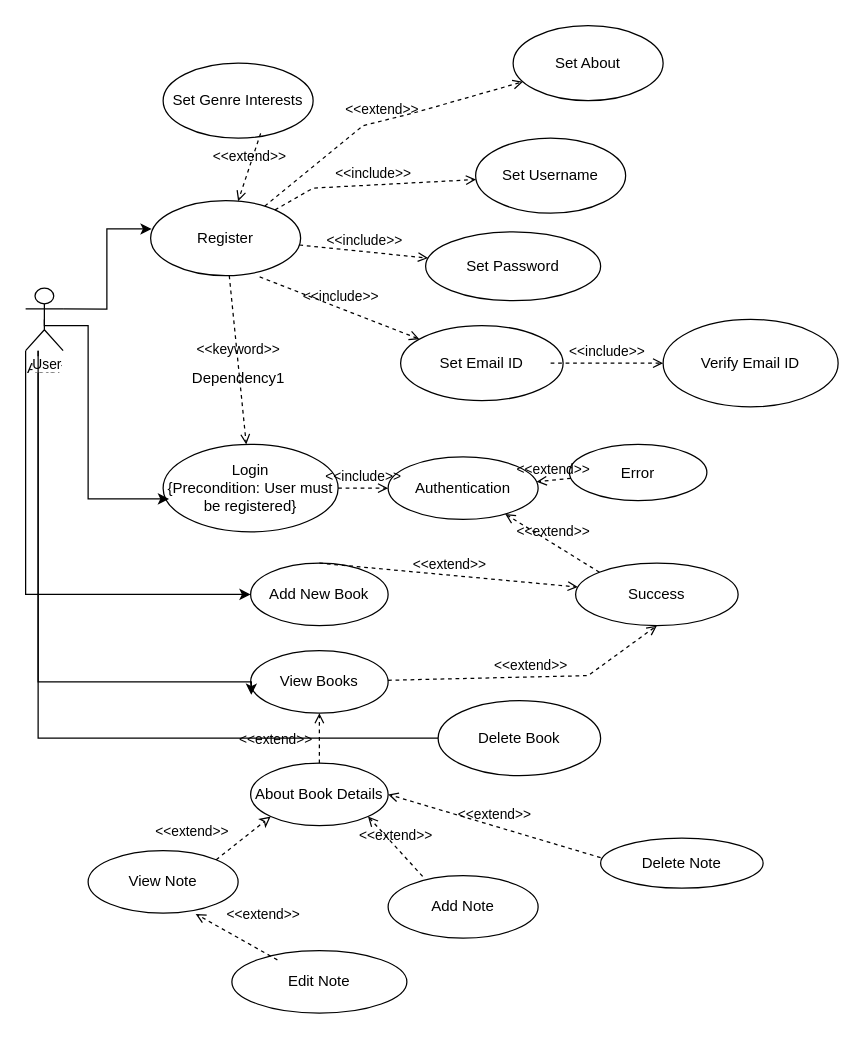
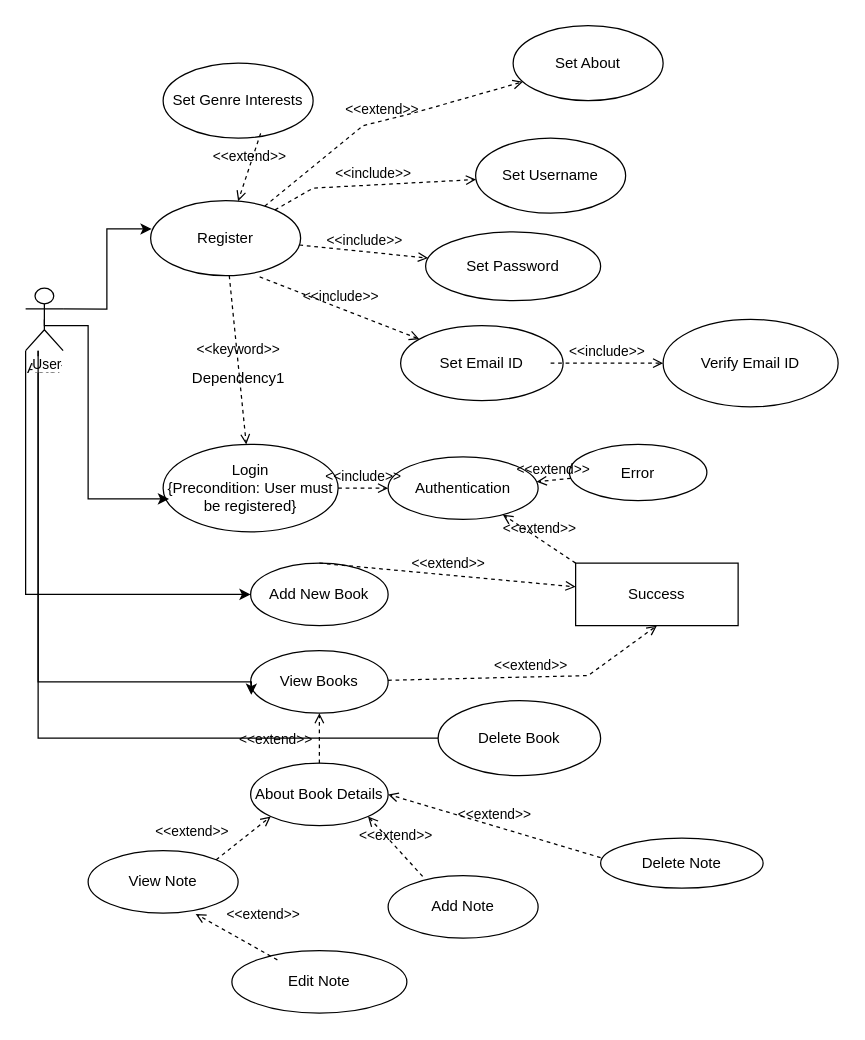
  <mxCell id="0" />
  <mxCell id="1" parent="0" />
  <mxCell id="2" value="Register" style="ellipse;whiteSpace=wrap;html=1;" parent="1" vertex="1"><mxGeometry x="120" y="160" width="120" height="60" as="geometry" /></mxCell>
  <mxCell id="3" style="edgeStyle=orthogonalEdgeStyle;rounded=0;orthogonalLoop=1;jettySize=auto;html=1;exitX=0;exitY=1;exitDx=0;exitDy=0;exitPerimeter=0;entryX=0;entryY=0.5;entryDx=0;entryDy=0;" parent="1" source="5" target="25" edge="1"><mxGeometry relative="1" as="geometry" /></mxCell>
  <mxCell id="4" style="edgeStyle=orthogonalEdgeStyle;rounded=0;orthogonalLoop=1;jettySize=auto;html=1;entryX=0;entryY=1;entryDx=0;entryDy=0;" edge="1" parent="1" source="5" target="43"><mxGeometry relative="1" as="geometry"><Array as="points"><mxPoint x="30" y="590" /><mxPoint x="369" y="590" /></Array></mxGeometry></mxCell>
  <mxCell id="5" value="Actor" style="shape=umlActor;verticalLabelPosition=bottom;verticalAlign=top;html=1;" parent="1" vertex="1"><mxGeometry x="20" y="230" width="30" height="50" as="geometry" /></mxCell>
  <mxCell id="6" value="Set Username" style="ellipse;whiteSpace=wrap;html=1;" parent="1" vertex="1"><mxGeometry x="380" y="110" width="120" height="60" as="geometry" /></mxCell>
  <mxCell id="7" value="&amp;lt;&amp;lt;include&amp;gt;&amp;gt;" style="html=1;verticalAlign=bottom;labelBackgroundColor=none;endArrow=open;endFill=0;dashed=1;rounded=0;" parent="1" source="2" target="6" edge="1"><mxGeometry width="160" relative="1" as="geometry"><mxPoint x="280" y="360" as="sourcePoint" /><mxPoint x="440" y="360" as="targetPoint" /><Array as="points"><mxPoint x="250" y="150" /></Array></mxGeometry></mxCell>
  <mxCell id="8" value="&amp;lt;&amp;lt;include&amp;gt;&amp;gt;" style="html=1;verticalAlign=bottom;labelBackgroundColor=none;endArrow=open;endFill=0;dashed=1;rounded=0;exitX=0.727;exitY=1.017;exitDx=0;exitDy=0;exitPerimeter=0;" parent="1" source="2" target="11" edge="1"><mxGeometry width="160" relative="1" as="geometry"><mxPoint x="280" y="360" as="sourcePoint" /><mxPoint x="440" y="360" as="targetPoint" /></mxGeometry></mxCell>
  <mxCell id="9" value="&amp;lt;&amp;lt;include&amp;gt;&amp;gt;" style="html=1;verticalAlign=bottom;labelBackgroundColor=none;endArrow=open;endFill=0;dashed=1;rounded=0;" parent="1" source="2" target="10" edge="1"><mxGeometry width="160" relative="1" as="geometry"><mxPoint x="280" y="360" as="sourcePoint" /><mxPoint x="390" y="200" as="targetPoint" /></mxGeometry></mxCell>
  <mxCell id="10" value="Set Password" style="ellipse;whiteSpace=wrap;html=1;" parent="1" vertex="1"><mxGeometry x="340" y="185" width="140" height="55" as="geometry" /></mxCell>
  <mxCell id="11" value="Set Email ID" style="ellipse;whiteSpace=wrap;html=1;" parent="1" vertex="1"><mxGeometry x="320" y="260" width="130" height="60" as="geometry" /></mxCell>
  <mxCell id="12" value="&amp;lt;&amp;lt;include&amp;gt;&amp;gt;" style="html=1;verticalAlign=bottom;labelBackgroundColor=none;endArrow=open;endFill=0;dashed=1;rounded=0;" parent="1" target="13" edge="1"><mxGeometry width="160" relative="1" as="geometry"><mxPoint x="440" y="290" as="sourcePoint" /><mxPoint x="600" y="290" as="targetPoint" /></mxGeometry></mxCell>
  <mxCell id="13" value="Verify Email ID" style="ellipse;whiteSpace=wrap;html=1;" parent="1" vertex="1"><mxGeometry x="530" y="255" width="140" height="70" as="geometry" /></mxCell>
  <mxCell id="14" value="Login&lt;div&gt;{Precondition: User must be registered}&lt;/div&gt;" style="ellipse;whiteSpace=wrap;html=1;" parent="1" vertex="1"><mxGeometry x="130" y="355" width="140" height="70" as="geometry" /></mxCell>
  <mxCell id="15" value="Set Genre Interests" style="ellipse;whiteSpace=wrap;html=1;" parent="1" vertex="1"><mxGeometry x="130" width="120" height="60" as="geometry" y="50" /></mxCell>
  <mxCell id="16" value="&amp;lt;&amp;lt;extend&amp;gt;&amp;gt;" style="html=1;verticalAlign=bottom;labelBackgroundColor=none;endArrow=open;endFill=0;dashed=1;rounded=0;exitX=0.65;exitY=0.937;exitDx=0;exitDy=0;exitPerimeter=0;" parent="1" source="15" target="2" edge="1"><mxGeometry width="160" relative="1" as="geometry"><mxPoint x="280" y="340" as="sourcePoint" /><mxPoint x="440" y="340" as="targetPoint" /></mxGeometry></mxCell>
  <mxCell id="17" value="Set About" style="ellipse;whiteSpace=wrap;html=1;" parent="1" vertex="1"><mxGeometry x="410" y="20" width="120" height="60" as="geometry" /></mxCell>
  <mxCell id="18" value="&amp;lt;&amp;lt;extend&amp;gt;&amp;gt;" style="html=1;verticalAlign=bottom;labelBackgroundColor=none;endArrow=open;endFill=0;dashed=1;rounded=0;" parent="1" source="2" target="17" edge="1"><mxGeometry width="160" relative="1" as="geometry"><mxPoint x="280" y="340" as="sourcePoint" /><mxPoint x="440" y="340" as="targetPoint" /><Array as="points"><mxPoint x="290" y="100" /><mxPoint x="330" y="90" /></Array></mxGeometry></mxCell>
  <mxCell id="19" value="Authentication" style="ellipse;whiteSpace=wrap;html=1;" parent="1" vertex="1"><mxGeometry x="310" y="365" width="120" height="50" as="geometry" /></mxCell>
  <mxCell id="20" value="&amp;lt;&amp;lt;include&amp;gt;&amp;gt;" style="html=1;verticalAlign=bottom;labelBackgroundColor=none;endArrow=open;endFill=0;dashed=1;rounded=0;" parent="1" source="14" target="19" edge="1"><mxGeometry width="160" relative="1" as="geometry"><mxPoint x="280" y="420" as="sourcePoint" /><mxPoint x="330" y="390" as="targetPoint" /></mxGeometry></mxCell>
  <mxCell id="21" value="Error" style="ellipse;whiteSpace=wrap;html=1;" parent="1" vertex="1"><mxGeometry x="455" y="355" width="110" height="45" as="geometry" /></mxCell>
  <mxCell id="22" value="&amp;lt;&amp;lt;extend&amp;gt;&amp;gt;" style="html=1;verticalAlign=bottom;labelBackgroundColor=none;endArrow=open;endFill=0;dashed=1;rounded=0;" parent="1" source="21" target="19" edge="1"><mxGeometry width="160" relative="1" as="geometry"><mxPoint x="280" y="370" as="sourcePoint" /><mxPoint x="440" y="370" as="targetPoint" /></mxGeometry></mxCell>
  <mxCell id="23" value="&amp;lt;&amp;lt;keyword&amp;gt;&amp;gt;" style="endArrow=open;html=1;rounded=0;align=center;verticalAlign=bottom;dashed=1;endFill=0;labelBackgroundColor=none;" parent="1" source="2" target="14" edge="1"><mxGeometry relative="1" as="geometry"><mxPoint x="280" y="370" as="sourcePoint" /><mxPoint x="440" y="370" as="targetPoint" /></mxGeometry></mxCell>
  <mxCell id="24" value="Dependency1" style="resizable=0;html=1;align=center;verticalAlign=top;labelBackgroundColor=none;" parent="23" connectable="0" vertex="1"><mxGeometry relative="1" as="geometry" /></mxCell>
  <mxCell id="25" value="Add New Book" style="ellipse;whiteSpace=wrap;html=1;" parent="1" vertex="1"><mxGeometry x="200" y="450" width="110" height="50" as="geometry" /></mxCell>
  <mxCell id="26" value="View Books" style="ellipse;whiteSpace=wrap;html=1;" parent="1" vertex="1"><mxGeometry x="200" y="520" width="110" height="50" as="geometry" /></mxCell>
  <mxCell id="27" value="&amp;lt;&amp;lt;extend&amp;gt;&amp;gt;" style="html=1;verticalAlign=bottom;labelBackgroundColor=none;endArrow=open;endFill=0;dashed=1;rounded=0;exitX=0.5;exitY=0;exitDx=0;exitDy=0;" parent="1" source="25" target="33" edge="1"><mxGeometry width="160" relative="1" as="geometry"><mxPoint x="370" y="520" as="sourcePoint" /><mxPoint x="440" y="520" as="targetPoint" /></mxGeometry></mxCell>
  <mxCell id="28" value="&amp;lt;&amp;lt;extend&amp;gt;&amp;gt;" style="html=1;verticalAlign=bottom;labelBackgroundColor=none;endArrow=open;endFill=0;dashed=1;rounded=0;entryX=0.5;entryY=1;entryDx=0;entryDy=0;" parent="1" source="26" target="33" edge="1"><mxGeometry width="160" relative="1" as="geometry"><mxPoint x="280" y="520" as="sourcePoint" /><mxPoint x="440" y="520" as="targetPoint" /><Array as="points"><mxPoint x="470" y="540" /></Array></mxGeometry></mxCell>
  <mxCell id="29" style="edgeStyle=orthogonalEdgeStyle;rounded=0;orthogonalLoop=1;jettySize=auto;html=1;exitX=0.5;exitY=0.5;exitDx=0;exitDy=0;exitPerimeter=0;entryX=0.034;entryY=0.623;entryDx=0;entryDy=0;entryPerimeter=0;" parent="1" source="5" target="14" edge="1"><mxGeometry relative="1" as="geometry"><Array as="points"><mxPoint x="70" y="260" /><mxPoint x="70" y="399" /></Array></mxGeometry></mxCell>
  <mxCell id="30" value="User" style="edgeLabel;html=1;align=center;verticalAlign=middle;resizable=0;points=[];" vertex="1" connectable="0" parent="29"><mxGeometry x="-0.936" relative="1" as="geometry"><mxPoint x="-2" y="30" as="offset" /></mxGeometry></mxCell>
  <mxCell id="31" style="edgeStyle=orthogonalEdgeStyle;rounded=0;orthogonalLoop=1;jettySize=auto;html=1;exitX=1;exitY=0.333;exitDx=0;exitDy=0;exitPerimeter=0;entryX=0.007;entryY=0.377;entryDx=0;entryDy=0;entryPerimeter=0;" parent="1" source="5" target="2" edge="1"><mxGeometry relative="1" as="geometry" /></mxCell>
  <mxCell id="32" style="edgeStyle=orthogonalEdgeStyle;rounded=0;orthogonalLoop=1;jettySize=auto;html=1;entryX=0.005;entryY=0.708;entryDx=0;entryDy=0;entryPerimeter=0;" parent="1" source="5" target="26" edge="1"><mxGeometry relative="1" as="geometry"><Array as="points"><mxPoint x="30" y="545" /><mxPoint x="201" y="545" /></Array></mxGeometry></mxCell>
- <mxCell id="33" value="Success" style="ellipse;whiteSpace=wrap;html=1;" parent="1" vertex="1"><mxGeometry x="460" y="450" width="130" height="50" as="geometry" /></mxCell>
+ <mxCell id="33" value="Success" style="whiteSpace=wrap;html=1;rounded=0;" parent="1" vertex="1"><mxGeometry x="460" y="450" width="130" height="50" as="geometry" /></mxCell>
  <mxCell id="34" value="&amp;lt;&amp;lt;extend&amp;gt;&amp;gt;" style="html=1;verticalAlign=bottom;labelBackgroundColor=none;endArrow=open;endFill=0;dashed=1;rounded=0;exitX=0;exitY=0;exitDx=0;exitDy=0;" parent="1" source="33" target="19" edge="1"><mxGeometry width="160" relative="1" as="geometry"><mxPoint x="280" y="460" as="sourcePoint" /><mxPoint x="410" y="470" as="targetPoint" /></mxGeometry></mxCell>
  <mxCell id="35" value="About Book Details" style="ellipse;whiteSpace=wrap;html=1;" parent="1" vertex="1"><mxGeometry x="200" y="610" width="110" height="50" as="geometry" /></mxCell>
  <mxCell id="36" value="&amp;lt;&amp;lt;extend&amp;gt;&amp;gt;" style="html=1;verticalAlign=bottom;labelBackgroundColor=none;endArrow=open;endFill=0;dashed=1;rounded=0;" parent="1" source="35" target="26" edge="1"><mxGeometry x="-0.5" y="35" width="160" relative="1" as="geometry"><mxPoint x="280" y="460" as="sourcePoint" /><mxPoint x="440" y="460" as="targetPoint" /><mxPoint as="offset" /></mxGeometry></mxCell>
  <mxCell id="37" value="Add Note" style="ellipse;whiteSpace=wrap;html=1;" vertex="1" parent="1"><mxGeometry x="310" y="700" width="120" height="50" as="geometry" /></mxCell>
  <mxCell id="38" value="View Note" style="ellipse;whiteSpace=wrap;html=1;" vertex="1" parent="1"><mxGeometry x="70" y="680" width="120" height="50" as="geometry" /></mxCell>
- <mxCell id="39" value="&amp;lt;&amp;lt;extend&amp;gt;&amp;gt;" style="html=1;verticalAlign=bottom;labelBackgroundColor=none;endArrow=classic;endFill=0;dashed=1;rounded=0;exitX=1;exitY=0;exitDx=0;exitDy=0;entryX=0;entryY=1;entryDx=0;entryDy=0;" edge="1" parent="1" source="38" target="35"><mxGeometry x="-1" y="21" width="160" relative="1" as="geometry"><mxPoint x="280" y="560" as="sourcePoint" /><mxPoint x="440" y="560" as="targetPoint" /><mxPoint x="-6" y="3" as="offset" /></mxGeometry></mxCell>
+ <mxCell id="39" value="&amp;lt;&amp;lt;extend&amp;gt;&amp;gt;" style="html=1;verticalAlign=bottom;labelBackgroundColor=none;endArrow=open;endFill=0;dashed=1;rounded=0;exitX=1;exitY=0;exitDx=0;exitDy=0;entryX=0;entryY=1;entryDx=0;entryDy=0;" edge="1" parent="1" source="38" target="35"><mxGeometry x="-1" y="21" width="160" relative="1" as="geometry"><mxPoint x="280" y="560" as="sourcePoint" /><mxPoint x="440" y="560" as="targetPoint" /><mxPoint x="-6" y="3" as="offset" /></mxGeometry></mxCell>
  <mxCell id="40" value="Edit Note" style="ellipse;whiteSpace=wrap;html=1;" vertex="1" parent="1"><mxGeometry x="185" y="760" width="140" height="50" as="geometry" /></mxCell>
  <mxCell id="41" value="&amp;lt;&amp;lt;extend&amp;gt;&amp;gt;" style="html=1;verticalAlign=bottom;labelBackgroundColor=none;endArrow=open;endFill=0;dashed=1;rounded=0;exitX=0.26;exitY=0.148;exitDx=0;exitDy=0;exitPerimeter=0;entryX=0.717;entryY=1.012;entryDx=0;entryDy=0;entryPerimeter=0;" edge="1" parent="1" source="40" target="38"><mxGeometry x="-0.377" y="-18" width="160" relative="1" as="geometry"><mxPoint x="-30" y="720" as="sourcePoint" /><mxPoint x="130" y="720" as="targetPoint" /><mxPoint as="offset" /></mxGeometry></mxCell>
  <mxCell id="42" value="&amp;lt;&amp;lt;extend&amp;gt;&amp;gt;" style="html=1;verticalAlign=bottom;labelBackgroundColor=none;endArrow=open;endFill=0;dashed=1;rounded=0;entryX=1;entryY=1;entryDx=0;entryDy=0;exitX=0.23;exitY=0.012;exitDx=0;exitDy=0;exitPerimeter=0;" edge="1" parent="1" source="37" target="35"><mxGeometry width="160" relative="1" as="geometry"><mxPoint x="350" y="670" as="sourcePoint" /><mxPoint x="510" y="670" as="targetPoint" /></mxGeometry></mxCell>
  <mxCell id="43" value="Delete Book" style="ellipse;whiteSpace=wrap;html=1;" vertex="1" parent="1"><mxGeometry x="350" y="560" width="130" height="60" as="geometry" /></mxCell>
  <mxCell id="44" value="Delete Note" style="ellipse;whiteSpace=wrap;html=1;" vertex="1" parent="1"><mxGeometry x="480" y="670" width="130" height="40" as="geometry" /></mxCell>
  <mxCell id="45" value="&amp;lt;&amp;lt;extend&amp;gt;&amp;gt;" style="html=1;verticalAlign=bottom;labelBackgroundColor=none;endArrow=open;endFill=0;dashed=1;rounded=0;entryX=1;entryY=0.5;entryDx=0;entryDy=0;exitX=0;exitY=0.39;exitDx=0;exitDy=0;exitPerimeter=0;" edge="1" parent="1" source="44" target="35"><mxGeometry width="160" relative="1" as="geometry"><mxPoint x="280" y="570" as="sourcePoint" /><mxPoint x="440" y="570" as="targetPoint" /></mxGeometry></mxCell>
